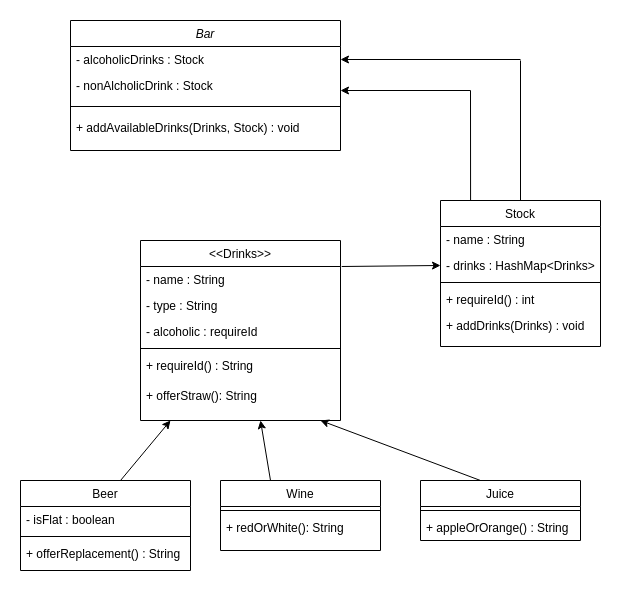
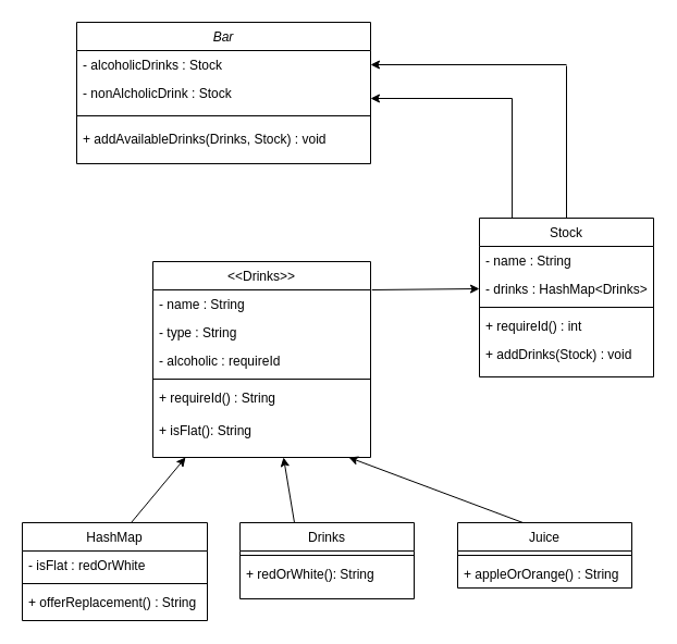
  <mxCell id="0" />
  <mxCell id="1" parent="0" />
  <mxCell id="2" value="Bar" style="swimlane;fontStyle=2;align=center;verticalAlign=top;childLayout=stackLayout;horizontal=1;startSize=26;horizontalStack=0;resizeParent=1;resizeLast=0;collapsible=1;marginBottom=0;rounded=0;shadow=0;strokeWidth=1;" parent="1" vertex="1"><mxGeometry x="70" y="20" width="270" height="130" as="geometry"><mxRectangle x="230" y="140" width="160" height="26" as="alternateBounds" /></mxGeometry></mxCell>
  <mxCell id="3" value="- alcoholicDrinks : Stock" style="text;align=left;verticalAlign=top;spacingLeft=4;spacingRight=4;overflow=hidden;rotatable=0;points=[[0,0.5],[1,0.5]];portConstraint=eastwest;" parent="2" vertex="1"><mxGeometry y="26" width="270" height="26" as="geometry" /></mxCell>
  <mxCell id="4" value="- nonAlcholicDrink : Stock" style="text;align=left;verticalAlign=top;spacingLeft=4;spacingRight=4;overflow=hidden;rotatable=0;points=[[0,0.5],[1,0.5]];portConstraint=eastwest;rounded=0;shadow=0;html=0;" parent="2" vertex="1"><mxGeometry y="52" width="270" height="26" as="geometry" /></mxCell>
  <mxCell id="5" value="" style="line;html=1;strokeWidth=1;align=left;verticalAlign=middle;spacingTop=-1;spacingLeft=3;spacingRight=3;rotatable=0;labelPosition=right;points=[];portConstraint=eastwest;" parent="2" vertex="1"><mxGeometry y="78" width="270" height="16" as="geometry" /></mxCell>
  <mxCell id="6" value="+ addAvailableDrinks(Drinks, Stock) : void" style="text;align=left;verticalAlign=top;spacingLeft=4;spacingRight=4;overflow=hidden;rotatable=0;points=[[0,0.5],[1,0.5]];portConstraint=eastwest;rounded=0;shadow=0;html=0;" vertex="1" parent="2"><mxGeometry y="94" width="270" height="26" as="geometry" /></mxCell>
  <mxCell id="7" value="Stock" style="swimlane;fontStyle=0;align=center;verticalAlign=top;childLayout=stackLayout;horizontal=1;startSize=26;horizontalStack=0;resizeParent=1;resizeLast=0;collapsible=1;marginBottom=0;rounded=0;shadow=0;strokeWidth=1;" parent="1" vertex="1"><mxGeometry x="440" y="200" width="160" height="146" as="geometry"><mxRectangle x="550" y="140" width="160" height="26" as="alternateBounds" /></mxGeometry></mxCell>
  <mxCell id="8" value="- name : String" style="text;align=left;verticalAlign=top;spacingLeft=4;spacingRight=4;overflow=hidden;rotatable=0;points=[[0,0.5],[1,0.5]];portConstraint=eastwest;" parent="7" vertex="1"><mxGeometry y="26" width="160" height="26" as="geometry" /></mxCell>
  <mxCell id="9" value="- drinks : HashMap&lt;Drinks&gt;" style="text;align=left;verticalAlign=top;spacingLeft=4;spacingRight=4;overflow=hidden;rotatable=0;points=[[0,0.5],[1,0.5]];portConstraint=eastwest;rounded=0;shadow=0;html=0;" parent="7" vertex="1"><mxGeometry y="52" width="160" height="26" as="geometry" /></mxCell>
  <mxCell id="10" value="" style="line;html=1;strokeWidth=1;align=left;verticalAlign=middle;spacingTop=-1;spacingLeft=3;spacingRight=3;rotatable=0;labelPosition=right;points=[];portConstraint=eastwest;" parent="7" vertex="1"><mxGeometry y="78" width="160" height="8" as="geometry" /></mxCell>
  <mxCell id="11" value="+ requireId() : int" style="text;align=left;verticalAlign=top;spacingLeft=4;spacingRight=4;overflow=hidden;rotatable=0;points=[[0,0.5],[1,0.5]];portConstraint=eastwest;" parent="7" vertex="1"><mxGeometry y="86" width="160" height="26" as="geometry" /></mxCell>
- <mxCell id="12" value="+ addDrinks(Drinks) : void" style="text;align=left;verticalAlign=top;spacingLeft=4;spacingRight=4;overflow=hidden;rotatable=0;points=[[0,0.5],[1,0.5]];portConstraint=eastwest;" parent="7" vertex="1"><mxGeometry y="112" width="160" height="26" as="geometry" /></mxCell>
+ <mxCell id="12" value="+ addDrinks(Stock) : void" style="text;align=left;verticalAlign=top;spacingLeft=4;spacingRight=4;overflow=hidden;rotatable=0;points=[[0,0.5],[1,0.5]];portConstraint=eastwest;" parent="7" vertex="1"><mxGeometry y="112" width="160" height="26" as="geometry" /></mxCell>
  <mxCell id="13" value="" style="endArrow=none;html=1;rounded=0;exitX=0.5;exitY=0;exitDx=0;exitDy=0;" edge="1" parent="1" source="7"><mxGeometry width="50" height="50" relative="1" as="geometry"><mxPoint x="520" y="180" as="sourcePoint" /><mxPoint x="520" y="60" as="targetPoint" /></mxGeometry></mxCell>
  <mxCell id="14" value="" style="endArrow=none;html=1;rounded=0;targetPerimeterSpacing=0;exitX=0.188;exitY=0;exitDx=0;exitDy=0;exitPerimeter=0;" edge="1" parent="1" source="7"><mxGeometry width="50" height="50" relative="1" as="geometry"><mxPoint x="470" y="180" as="sourcePoint" /><mxPoint x="470" y="90" as="targetPoint" /></mxGeometry></mxCell>
  <mxCell id="15" value="" style="endArrow=classic;html=1;rounded=0;entryX=1;entryY=0.5;entryDx=0;entryDy=0;" edge="1" parent="1" target="3"><mxGeometry width="50" height="50" relative="1" as="geometry"><mxPoint x="520" y="59" as="sourcePoint" /><mxPoint x="610" y="40" as="targetPoint" /></mxGeometry></mxCell>
  <mxCell id="16" value="" style="endArrow=classic;html=1;rounded=0;" edge="1" parent="1"><mxGeometry width="50" height="50" relative="1" as="geometry"><mxPoint x="470" y="90" as="sourcePoint" /><mxPoint x="340" y="90" as="targetPoint" /></mxGeometry></mxCell>
  <mxCell id="17" value="&lt;&lt;Drinks&gt;&gt;" style="swimlane;fontStyle=0;align=center;verticalAlign=top;childLayout=stackLayout;horizontal=1;startSize=26;horizontalStack=0;resizeParent=1;resizeLast=0;collapsible=1;marginBottom=0;rounded=0;shadow=0;strokeWidth=1;" vertex="1" parent="1"><mxGeometry x="140" y="240" width="200" height="180" as="geometry"><mxRectangle x="550" y="140" width="160" height="26" as="alternateBounds" /></mxGeometry></mxCell>
  <mxCell id="18" value="- name : String" style="text;align=left;verticalAlign=top;spacingLeft=4;spacingRight=4;overflow=hidden;rotatable=0;points=[[0,0.5],[1,0.5]];portConstraint=eastwest;" vertex="1" parent="17"><mxGeometry y="26" width="200" height="26" as="geometry" /></mxCell>
  <mxCell id="19" value="- type : String " style="text;align=left;verticalAlign=top;spacingLeft=4;spacingRight=4;overflow=hidden;rotatable=0;points=[[0,0.5],[1,0.5]];portConstraint=eastwest;rounded=0;shadow=0;html=0;" vertex="1" parent="17"><mxGeometry y="52" width="200" height="26" as="geometry" /></mxCell>
  <mxCell id="20" value="- alcoholic : requireId" style="text;align=left;verticalAlign=top;spacingLeft=4;spacingRight=4;overflow=hidden;rotatable=0;points=[[0,0.5],[1,0.5]];portConstraint=eastwest;" vertex="1" parent="17"><mxGeometry y="78" width="200" height="26" as="geometry" /></mxCell>
  <mxCell id="21" value="" style="line;html=1;strokeWidth=1;align=left;verticalAlign=middle;spacingTop=-1;spacingLeft=3;spacingRight=3;rotatable=0;labelPosition=right;points=[];portConstraint=eastwest;" vertex="1" parent="17"><mxGeometry y="104" width="200" height="8" as="geometry" /></mxCell>
  <mxCell id="22" value="+ requireId() : String " style="text;align=left;verticalAlign=top;spacingLeft=4;spacingRight=4;overflow=hidden;rotatable=0;points=[[0,0.5],[1,0.5]];portConstraint=eastwest;" vertex="1" parent="17"><mxGeometry y="112" width="200" height="30" as="geometry" /></mxCell>
- <mxCell id="23" value="+ offerStraw(): String" style="text;align=left;verticalAlign=top;spacingLeft=4;spacingRight=4;overflow=hidden;rotatable=0;points=[[0,0.5],[1,0.5]];portConstraint=eastwest;rounded=0;shadow=0;html=0;" vertex="1" parent="17"><mxGeometry y="142" width="200" height="26" as="geometry" /></mxCell>
+ <mxCell id="23" value="+ isFlat(): String" style="text;align=left;verticalAlign=top;spacingLeft=4;spacingRight=4;overflow=hidden;rotatable=0;points=[[0,0.5],[1,0.5]];portConstraint=eastwest;rounded=0;shadow=0;html=0;" vertex="1" parent="17"><mxGeometry y="142" width="200" height="26" as="geometry" /></mxCell>
  <mxCell id="24" value="" style="endArrow=classic;html=1;rounded=0;targetPerimeterSpacing=0;entryX=0;entryY=0.5;entryDx=0;entryDy=0;exitX=1.006;exitY=0;exitDx=0;exitDy=0;exitPerimeter=0;" edge="1" parent="1" source="18" target="9"><mxGeometry width="50" height="50" relative="1" as="geometry"><mxPoint x="360" y="310" as="sourcePoint" /><mxPoint x="410" y="260" as="targetPoint" /></mxGeometry></mxCell>
- <mxCell id="25" value="Beer" style="swimlane;fontStyle=0;align=center;verticalAlign=top;childLayout=stackLayout;horizontal=1;startSize=26;horizontalStack=0;resizeParent=1;resizeLast=0;collapsible=1;marginBottom=0;rounded=0;shadow=0;strokeWidth=1;" vertex="1" parent="1"><mxGeometry x="20" y="480" width="170" height="90" as="geometry"><mxRectangle x="550" y="140" width="160" height="26" as="alternateBounds" /></mxGeometry></mxCell>
- <mxCell id="26" value="- isFlat : boolean" style="text;align=left;verticalAlign=top;spacingLeft=4;spacingRight=4;overflow=hidden;rotatable=0;points=[[0,0.5],[1,0.5]];portConstraint=eastwest;rounded=0;shadow=0;html=0;" vertex="1" parent="25"><mxGeometry y="26" width="170" height="26" as="geometry" /></mxCell>
+ <mxCell id="25" value="HashMap" style="swimlane;fontStyle=0;align=center;verticalAlign=top;childLayout=stackLayout;horizontal=1;startSize=26;horizontalStack=0;resizeParent=1;resizeLast=0;collapsible=1;marginBottom=0;rounded=0;shadow=0;strokeWidth=1;" vertex="1" parent="1"><mxGeometry x="20" y="480" width="170" height="90" as="geometry"><mxRectangle x="550" y="140" width="160" height="26" as="alternateBounds" /></mxGeometry></mxCell>
+ <mxCell id="26" value="- isFlat : redOrWhite" style="text;align=left;verticalAlign=top;spacingLeft=4;spacingRight=4;overflow=hidden;rotatable=0;points=[[0,0.5],[1,0.5]];portConstraint=eastwest;rounded=0;shadow=0;html=0;" vertex="1" parent="25"><mxGeometry y="26" width="170" height="26" as="geometry" /></mxCell>
  <mxCell id="27" value="" style="line;html=1;strokeWidth=1;align=left;verticalAlign=middle;spacingTop=-1;spacingLeft=3;spacingRight=3;rotatable=0;labelPosition=right;points=[];portConstraint=eastwest;" vertex="1" parent="25"><mxGeometry y="52" width="170" height="8" as="geometry" /></mxCell>
  <mxCell id="28" value="+ offerReplacement() : String" style="text;align=left;verticalAlign=top;spacingLeft=4;spacingRight=4;overflow=hidden;rotatable=0;points=[[0,0.5],[1,0.5]];portConstraint=eastwest;" vertex="1" parent="25"><mxGeometry y="60" width="170" height="26" as="geometry" /></mxCell>
- <mxCell id="29" value="Wine" style="swimlane;fontStyle=0;align=center;verticalAlign=top;childLayout=stackLayout;horizontal=1;startSize=26;horizontalStack=0;resizeParent=1;resizeLast=0;collapsible=1;marginBottom=0;rounded=0;shadow=0;strokeWidth=1;" vertex="1" parent="1"><mxGeometry x="220" y="480" width="160" height="70" as="geometry"><mxRectangle x="550" y="140" width="160" height="26" as="alternateBounds" /></mxGeometry></mxCell>
+ <mxCell id="29" value="Drinks" style="swimlane;fontStyle=0;align=center;verticalAlign=top;childLayout=stackLayout;horizontal=1;startSize=26;horizontalStack=0;resizeParent=1;resizeLast=0;collapsible=1;marginBottom=0;rounded=0;shadow=0;strokeWidth=1;" vertex="1" parent="1"><mxGeometry x="220" y="480" width="160" height="70" as="geometry"><mxRectangle x="550" y="140" width="160" height="26" as="alternateBounds" /></mxGeometry></mxCell>
  <mxCell id="30" value="" style="line;html=1;strokeWidth=1;align=left;verticalAlign=middle;spacingTop=-1;spacingLeft=3;spacingRight=3;rotatable=0;labelPosition=right;points=[];portConstraint=eastwest;" vertex="1" parent="29"><mxGeometry y="26" width="160" height="8" as="geometry" /></mxCell>
  <mxCell id="31" value="+ redOrWhite(): String" style="text;align=left;verticalAlign=top;spacingLeft=4;spacingRight=4;overflow=hidden;rotatable=0;points=[[0,0.5],[1,0.5]];portConstraint=eastwest;" vertex="1" parent="29"><mxGeometry y="34" width="160" height="26" as="geometry" /></mxCell>
  <mxCell id="32" value="Juice" style="swimlane;fontStyle=0;align=center;verticalAlign=top;childLayout=stackLayout;horizontal=1;startSize=26;horizontalStack=0;resizeParent=1;resizeLast=0;collapsible=1;marginBottom=0;rounded=0;shadow=0;strokeWidth=1;" vertex="1" parent="1"><mxGeometry x="420" y="480" width="160" height="60" as="geometry"><mxRectangle x="550" y="140" width="160" height="26" as="alternateBounds" /></mxGeometry></mxCell>
  <mxCell id="33" value="" style="line;html=1;strokeWidth=1;align=left;verticalAlign=middle;spacingTop=-1;spacingLeft=3;spacingRight=3;rotatable=0;labelPosition=right;points=[];portConstraint=eastwest;" vertex="1" parent="32"><mxGeometry y="26" width="160" height="8" as="geometry" /></mxCell>
  <mxCell id="34" value="+ appleOrOrange() : String" style="text;align=left;verticalAlign=top;spacingLeft=4;spacingRight=4;overflow=hidden;rotatable=0;points=[[0,0.5],[1,0.5]];portConstraint=eastwest;" vertex="1" parent="32"><mxGeometry y="34" width="160" height="26" as="geometry" /></mxCell>
  <mxCell id="35" value="" style="endArrow=classic;html=1;rounded=0;targetPerimeterSpacing=0;" edge="1" parent="1"><mxGeometry width="50" height="50" relative="1" as="geometry"><mxPoint x="480" y="480" as="sourcePoint" /><mxPoint x="320" y="420" as="targetPoint" /></mxGeometry></mxCell>
  <mxCell id="36" value="" style="endArrow=classic;html=1;rounded=0;targetPerimeterSpacing=0;" edge="1" parent="1"><mxGeometry width="50" height="50" relative="1" as="geometry"><mxPoint x="270" y="480" as="sourcePoint" /><mxPoint x="260" y="420" as="targetPoint" /></mxGeometry></mxCell>
  <mxCell id="37" value="" style="endArrow=classic;html=1;rounded=0;targetPerimeterSpacing=0;" edge="1" parent="1"><mxGeometry width="50" height="50" relative="1" as="geometry"><mxPoint x="120" y="480" as="sourcePoint" /><mxPoint x="170" y="420" as="targetPoint" /></mxGeometry></mxCell>
